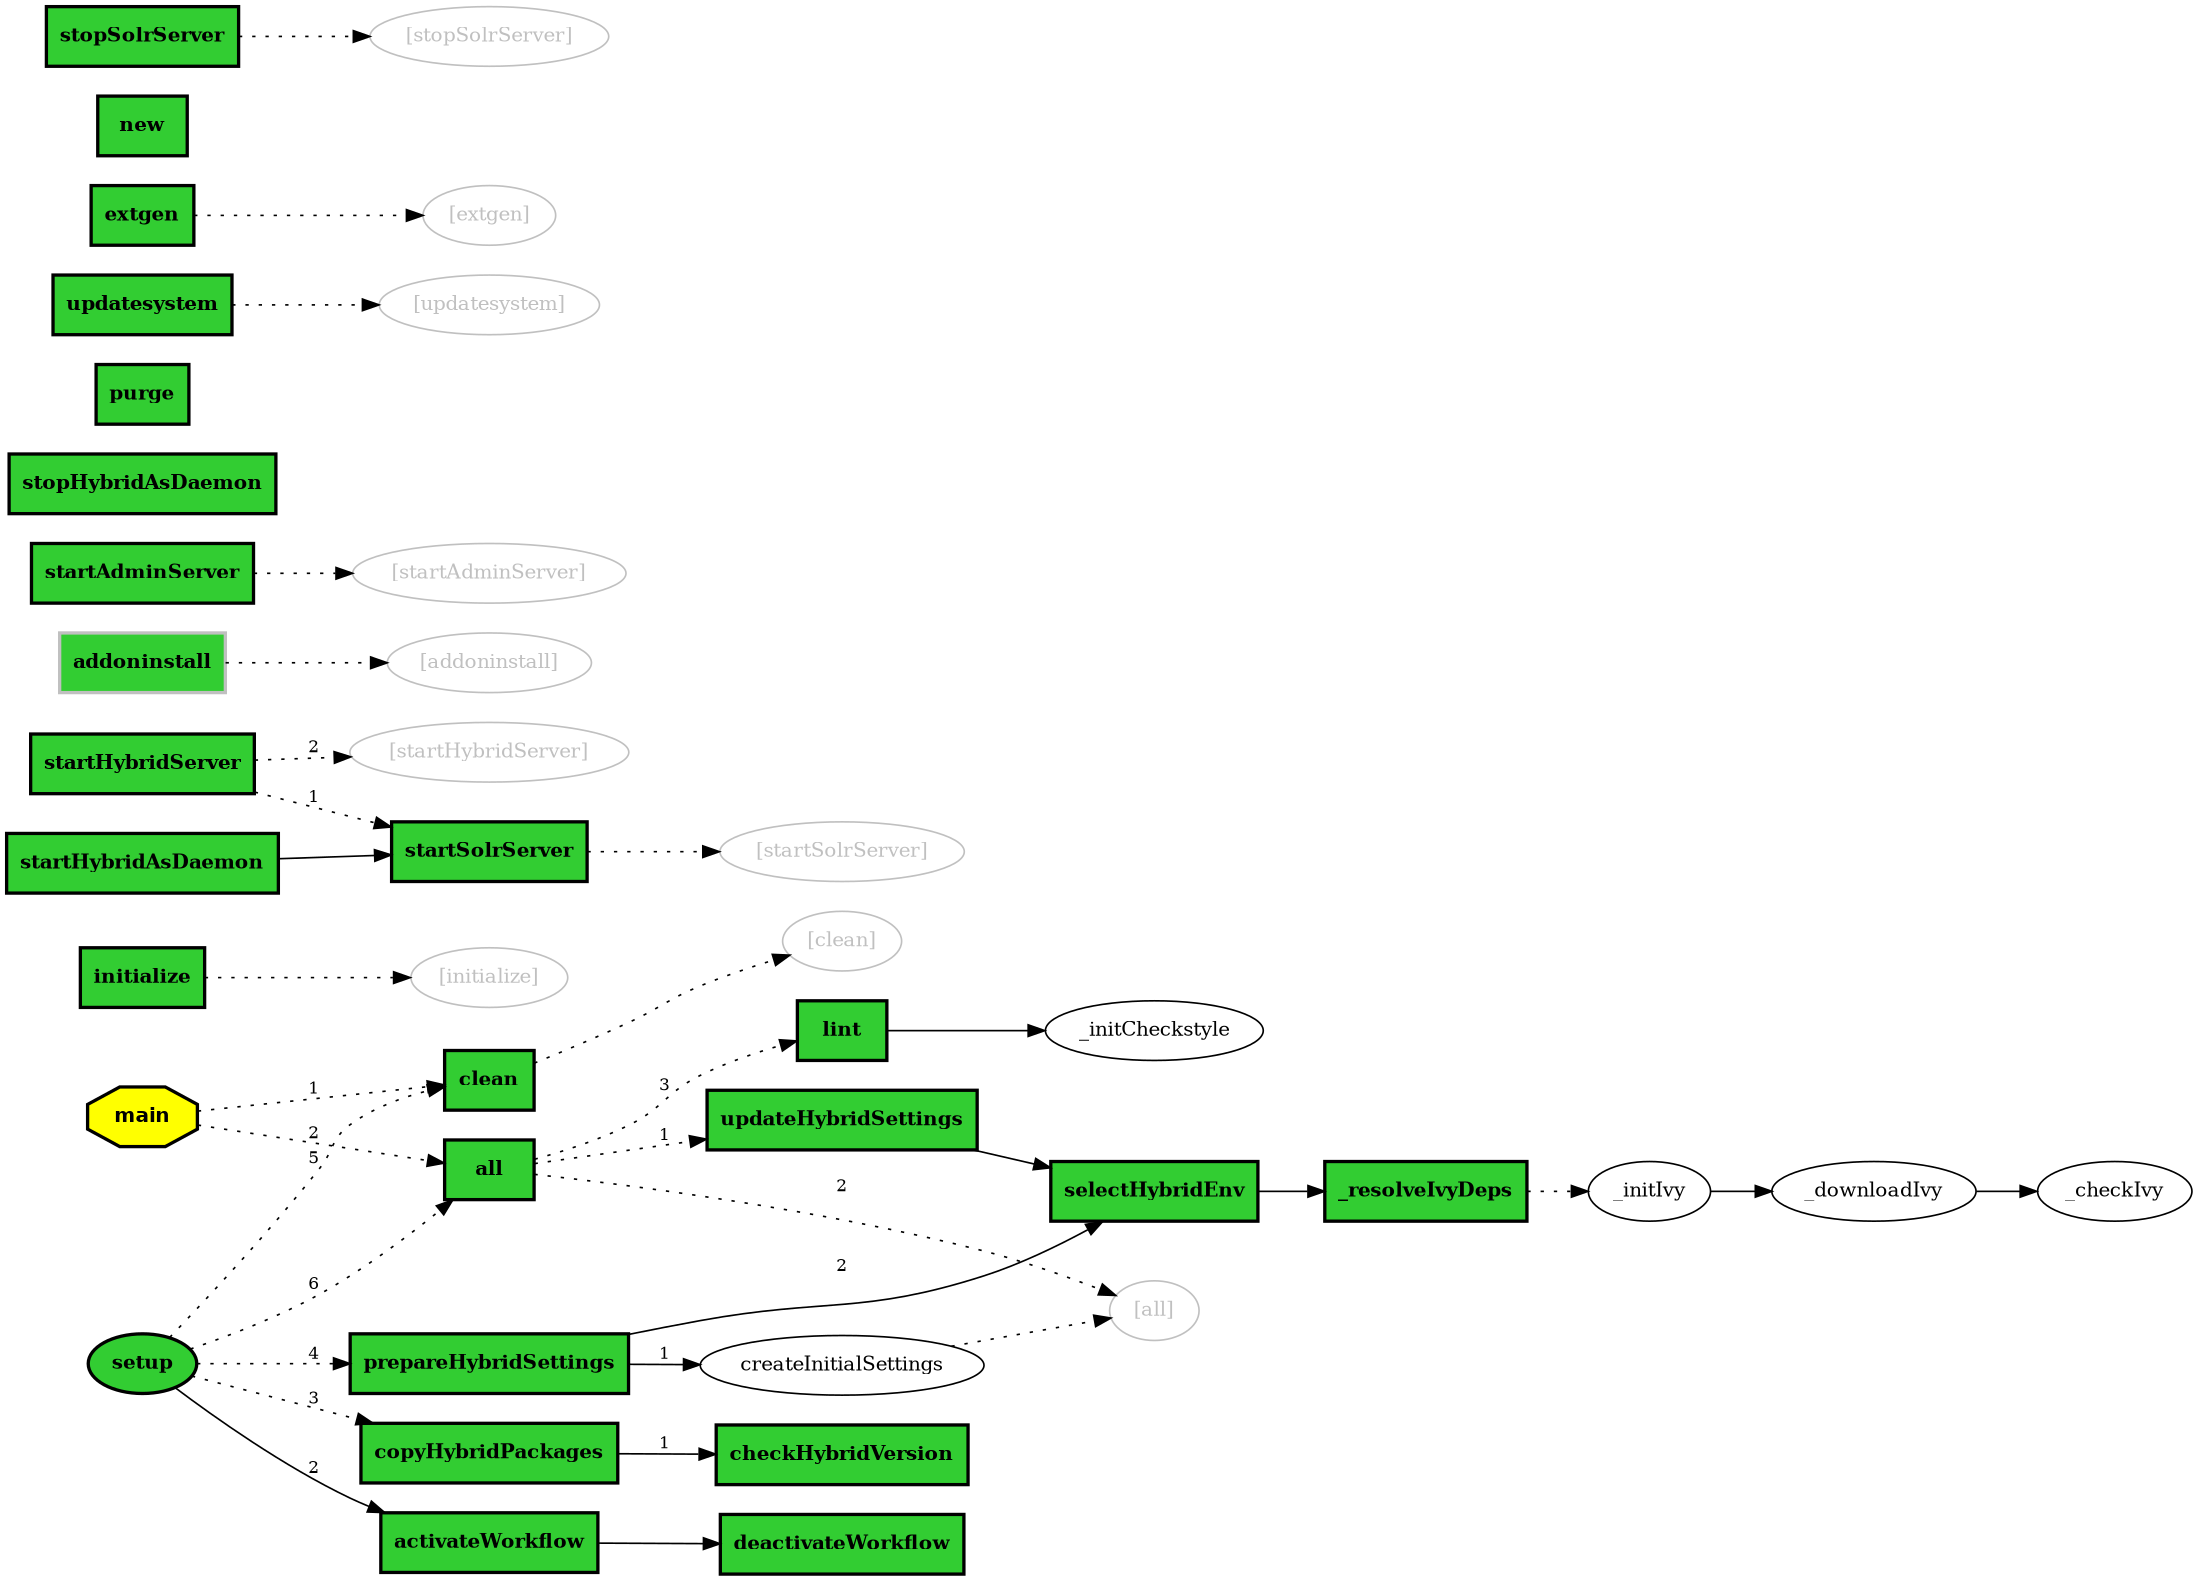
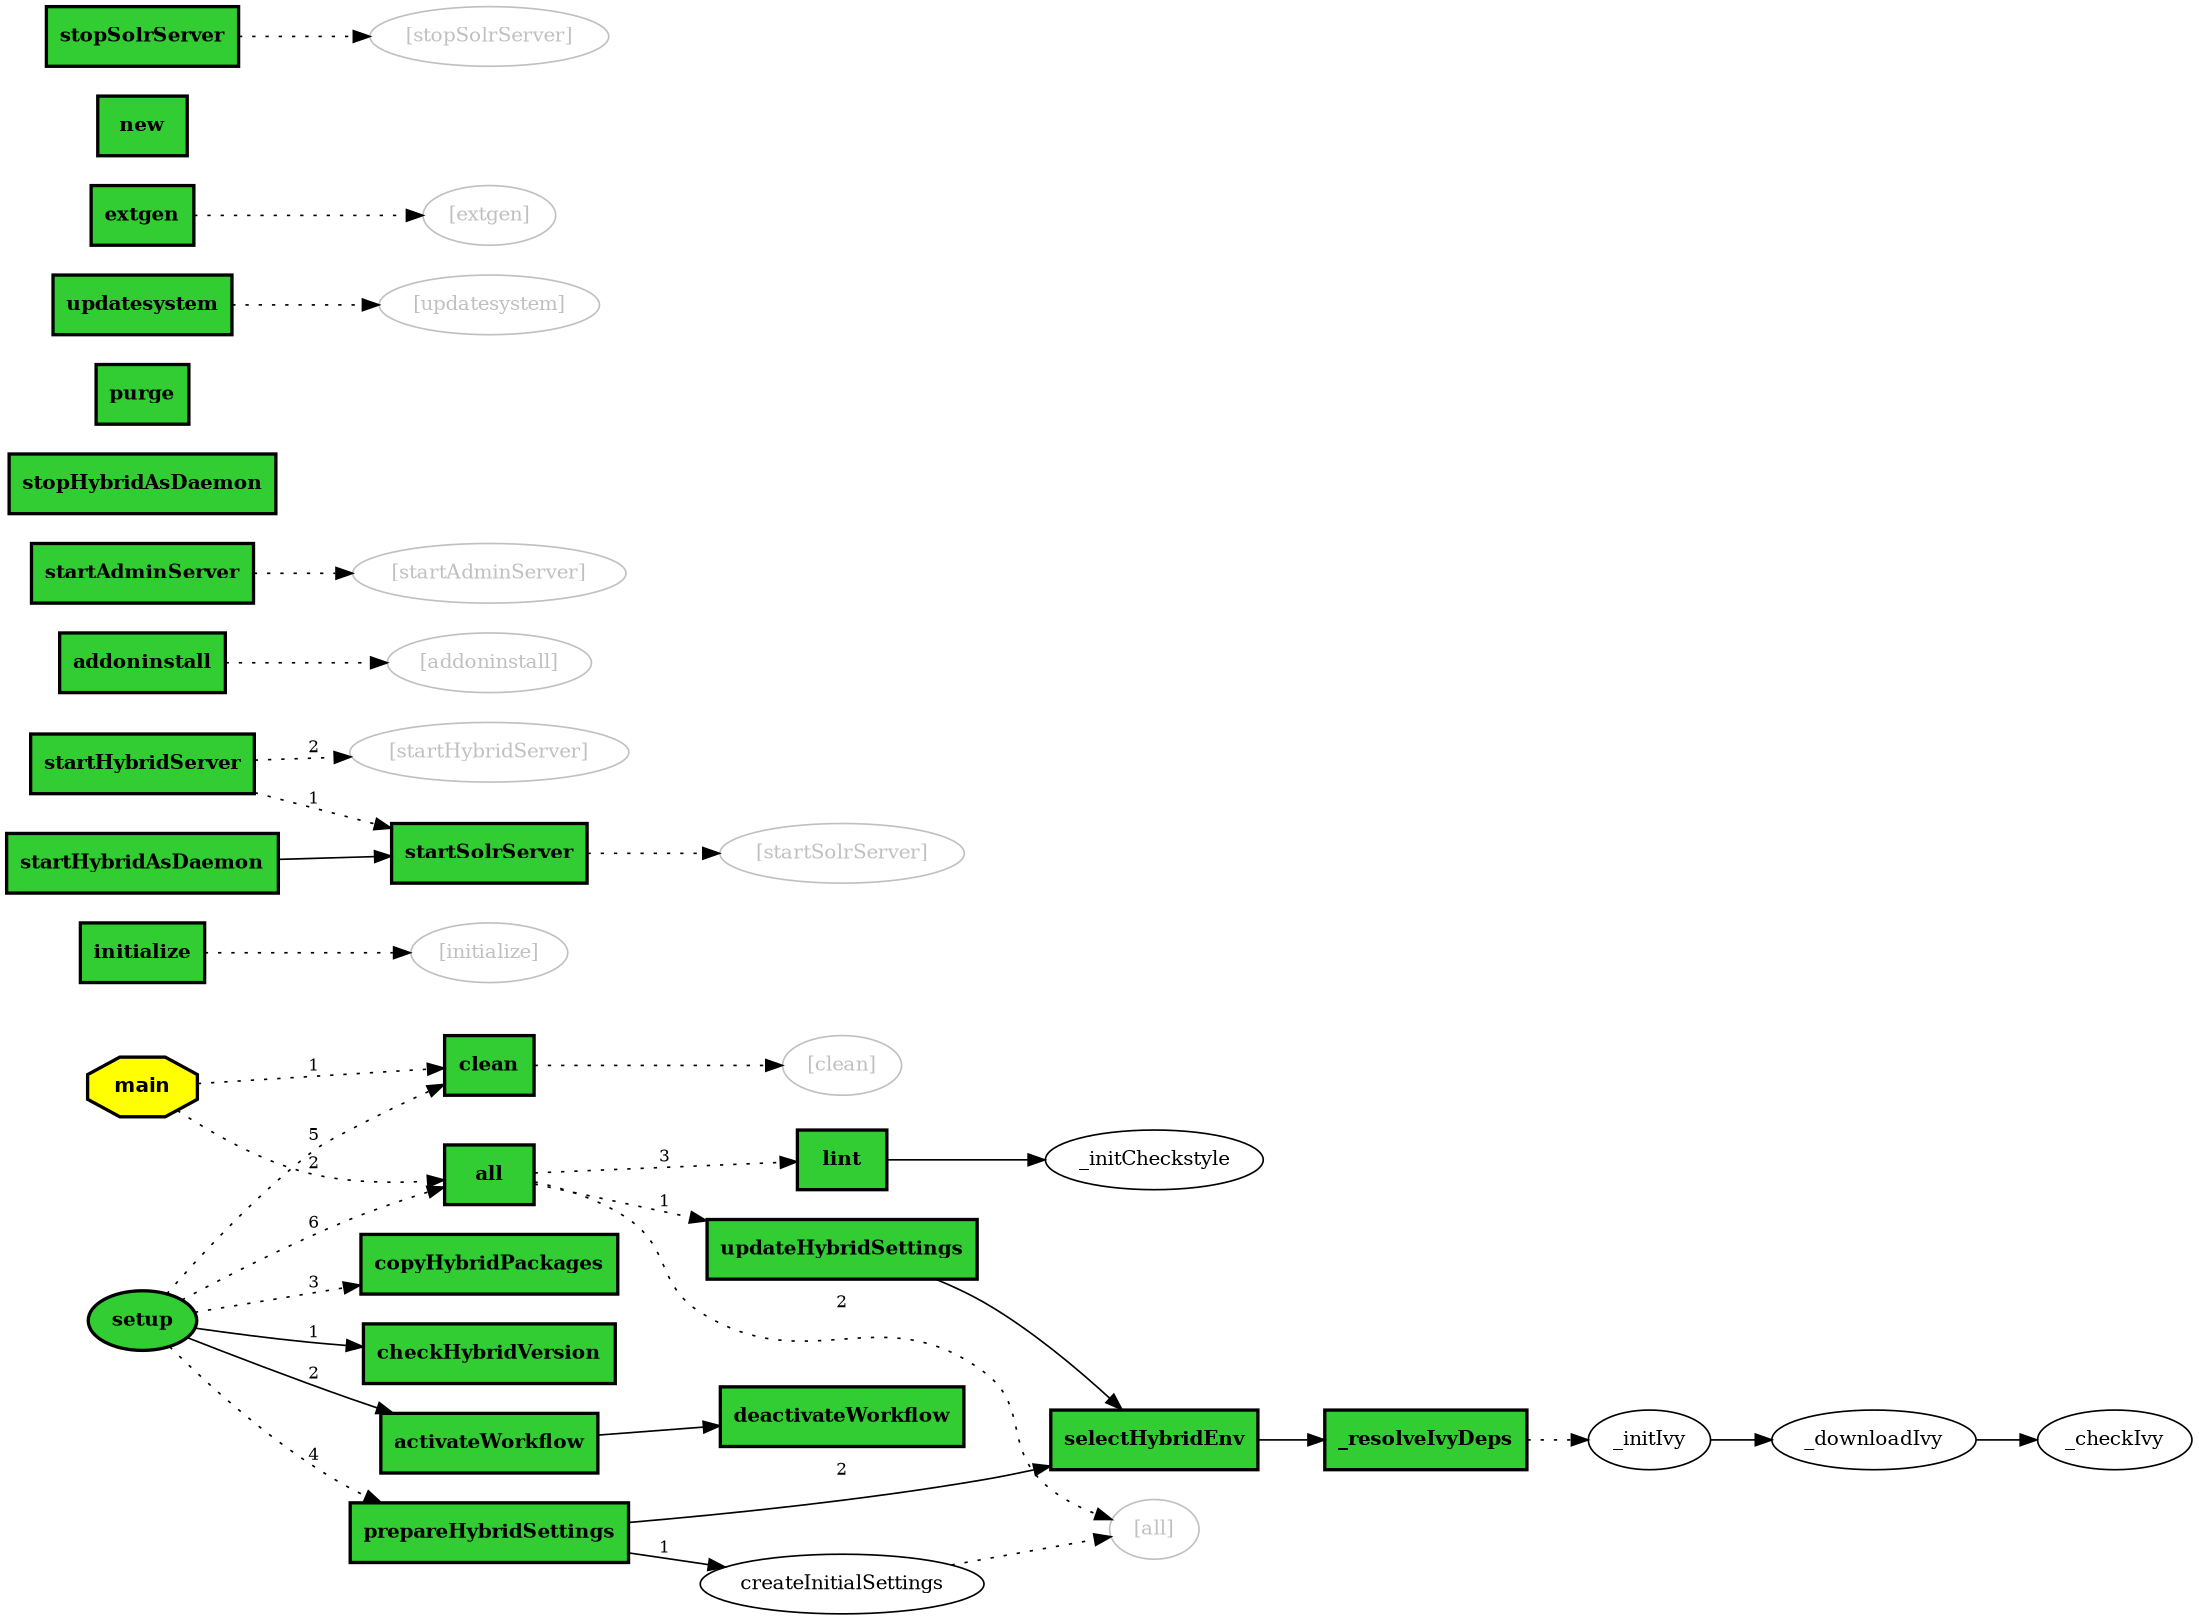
  digraph {
    rankdir=LR
    node [fillcolor=limegreen fontname="Times-Bold" fontsize=12 shape=box style="filled,bold"]
    edge [fontsize=10 style=dotted]
    main [fillcolor=yellow fontname="Helvetica-Bold" shape=octagon]
    clean
    all
    "[clean]" [color=gray fontcolor=gray fillcolor="" fontname="" shape="" style=""]
    updateHybridSettings
    "[all]" [color=gray fontcolor=gray fillcolor="" fontname="" shape="" style=""]
    lint
    selectHybridEnv
    _initCheckstyle [fillcolor="" fontname="" shape="" style=""]
    "[initialize]" [color=gray fontcolor=gray fillcolor="" fontname="" shape="" style=""]
    initialize
    _resolveIvyDeps
    _initIvy [fillcolor="" fontname="" shape="" style=""]
    startHybridServer
    startSolrServer
    "[startHybridServer]" [color=gray fontcolor=gray fillcolor="" fontname="" shape="" style=""]
    "[startSolrServer]" [color=gray fontcolor=gray fillcolor="" fontname="" shape="" style=""]
    _downloadIvy [fillcolor="" fontname="" shape="" style=""]
    _checkIvy [fillcolor="" fontname="" shape="" style=""]
    "[addoninstall]" [color=gray fontcolor=gray fillcolor="" fontname="" shape="" style=""]
-   addoninstall [color=gray]
+   addoninstall
    "[startAdminServer]" [color=gray fontcolor=gray fillcolor="" fontname="" shape="" style=""]
    startAdminServer
    stopHybridAsDaemon
    purge
    setup [shape=ellipse]
    checkHybridVersion
    activateWorkflow
    copyHybridPackages
    prepareHybridSettings
    deactivateWorkflow
    createInitialSettings [fillcolor="" fontname="" shape="" style=""]
    "[updatesystem]" [color=gray fontcolor=gray fillcolor="" fontname="" shape="" style=""]
    updatesystem
    "[extgen]" [color=gray fontcolor=gray fillcolor="" fontname="" shape="" style=""]
    extgen
    new
    "[stopSolrServer]" [color=gray fontcolor=gray fillcolor="" fontname="" shape="" style=""]
    stopSolrServer
    startHybridAsDaemon
    main -> clean [label=1]
    main -> all [label=2]
    clean -> "[clean]"
    all -> updateHybridSettings [label=1]
    all -> "[all]" [label=2]
    all -> lint [label=3]
    updateHybridSettings -> selectHybridEnv [style=""]
    lint -> _initCheckstyle [style=""]
    selectHybridEnv -> _resolveIvyDeps [style=""]
    initialize -> "[initialize]"
    _resolveIvyDeps -> _initIvy
    _initIvy -> _downloadIvy [style=""]
    startHybridServer -> startSolrServer [label=1]
    startHybridServer -> "[startHybridServer]" [label=2]
    startSolrServer -> "[startSolrServer]"
    _downloadIvy -> _checkIvy [style=""]
    addoninstall -> "[addoninstall]"
    startAdminServer -> "[startAdminServer]"
    setup -> clean [label=5]
    setup -> all [label=6]
-   copyHybridPackages -> checkHybridVersion [label=1 style=""]
+   setup -> checkHybridVersion [label=1 style=""]
    setup -> activateWorkflow [label=2 style=""]
    setup -> copyHybridPackages [label=3]
    setup -> prepareHybridSettings [label=4]
    activateWorkflow -> deactivateWorkflow [style=""]
    prepareHybridSettings -> selectHybridEnv [label=2 style=""]
    prepareHybridSettings -> createInitialSettings [label=1 style=""]
    createInitialSettings -> "[all]"
    updatesystem -> "[updatesystem]"
    extgen -> "[extgen]"
    stopSolrServer -> "[stopSolrServer]"
    startHybridAsDaemon -> startSolrServer [style=""]
  }
